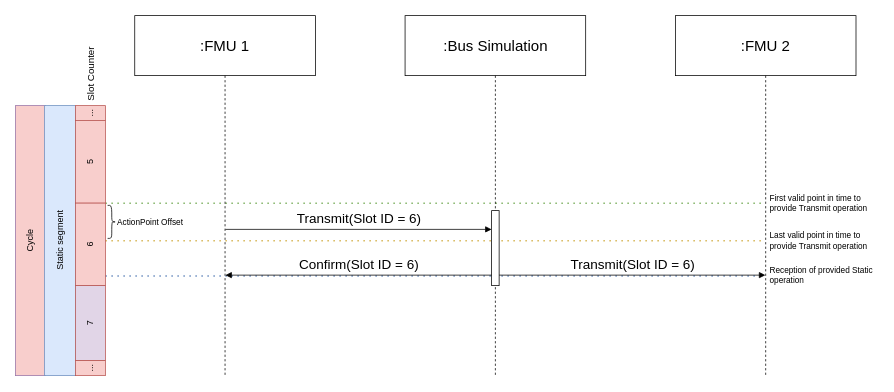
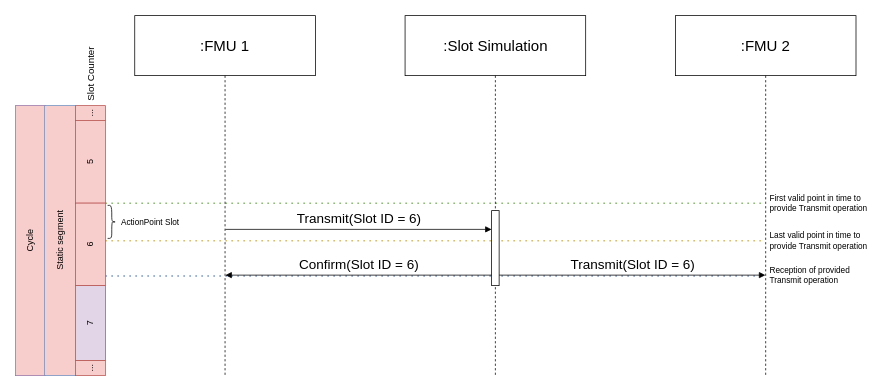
  <mxCell id="0" />
  <mxCell id="1" parent="0" />
  <mxCell id="2" value="" style="endArrow=none;dashed=1;html=1;dashPattern=1 3;strokeWidth=2;rounded=0;exitX=1;exitY=1;exitDx=0;exitDy=0;fillColor=#d5e8d4;strokeColor=#82b366;movable=1;resizable=1;rotatable=1;deletable=1;editable=1;locked=0;connectable=1;" parent="1" edge="1"><mxGeometry width="50" height="50" relative="1" as="geometry"><mxPoint x="140" y="270" as="sourcePoint" /><mxPoint x="1019.915" y="270" as="targetPoint" /></mxGeometry></mxCell>
  <mxCell id="3" value="" style="endArrow=none;dashed=1;html=1;dashPattern=1 3;strokeWidth=2;rounded=0;exitX=1;exitY=1;exitDx=0;exitDy=0;fillColor=#dae8fc;strokeColor=#6c8ebf;movable=1;resizable=1;rotatable=1;deletable=1;editable=1;locked=0;connectable=1;" parent="1" edge="1"><mxGeometry width="50" height="50" relative="1" as="geometry"><mxPoint x="140" y="367" as="sourcePoint" /><mxPoint x="1020" y="367" as="targetPoint" /></mxGeometry></mxCell>
  <mxCell id="4" value="" style="endArrow=none;dashed=1;html=1;dashPattern=1 3;strokeWidth=2;rounded=0;exitX=1;exitY=1;exitDx=0;exitDy=0;fillColor=#fff2cc;strokeColor=#d6b656;movable=1;resizable=1;rotatable=1;deletable=1;editable=1;locked=0;connectable=1;" parent="1" edge="1"><mxGeometry width="50" height="50" relative="1" as="geometry"><mxPoint x="140" y="320" as="sourcePoint" /><mxPoint x="1019.915" y="320" as="targetPoint" /></mxGeometry></mxCell>
  <mxCell id="5" value="&lt;font style=&quot;font-size: 20px;&quot;&gt;:FMU 1&lt;/font&gt;" style="shape=umlLifeline;perimeter=lifelinePerimeter;whiteSpace=wrap;html=1;container=1;dropTarget=0;collapsible=0;recursiveResize=0;outlineConnect=0;portConstraint=eastwest;newEdgeStyle={&quot;curved&quot;:0,&quot;rounded&quot;:0};size=80;" parent="1" vertex="1"><mxGeometry x="179.17" y="20" width="240.83" height="480" as="geometry" /></mxCell>
  <mxCell id="6" value="&lt;font style=&quot;font-size: 20px;&quot;&gt;:FMU 2&lt;/font&gt;" style="shape=umlLifeline;perimeter=lifelinePerimeter;whiteSpace=wrap;html=1;container=1;dropTarget=0;collapsible=0;recursiveResize=0;outlineConnect=0;portConstraint=eastwest;newEdgeStyle={&quot;curved&quot;:0,&quot;rounded&quot;:0};size=80;" parent="1" vertex="1"><mxGeometry x="900" y="20" width="240.83" height="480" as="geometry" /></mxCell>
- <mxCell id="7" value="&lt;font style=&quot;font-size: 20px;&quot;&gt;:Bus Simulation&lt;/font&gt;" style="shape=umlLifeline;perimeter=lifelinePerimeter;whiteSpace=wrap;html=1;container=1;dropTarget=0;collapsible=0;recursiveResize=0;outlineConnect=0;portConstraint=eastwest;newEdgeStyle={&quot;curved&quot;:0,&quot;rounded&quot;:0};size=80;" parent="1" vertex="1"><mxGeometry x="539.59" y="20" width="240.83" height="480" as="geometry" /></mxCell>
+ <mxCell id="7" value="&lt;font style=&quot;font-size: 20px;&quot;&gt;:Slot Simulation&lt;/font&gt;" style="shape=umlLifeline;perimeter=lifelinePerimeter;whiteSpace=wrap;html=1;container=1;dropTarget=0;collapsible=0;recursiveResize=0;outlineConnect=0;portConstraint=eastwest;newEdgeStyle={&quot;curved&quot;:0,&quot;rounded&quot;:0};size=80;" parent="1" vertex="1"><mxGeometry x="539.59" y="20" width="240.83" height="480" as="geometry" /></mxCell>
  <mxCell id="8" value="" style="html=1;points=[[0,0,0,0,5],[0,1,0,0,-5],[1,0,0,0,5],[1,1,0,0,-5]];perimeter=orthogonalPerimeter;outlineConnect=0;targetShapes=umlLifeline;portConstraint=eastwest;newEdgeStyle={&quot;curved&quot;:0,&quot;rounded&quot;:0};fillColor=default;" parent="7" vertex="1"><mxGeometry x="115.41" y="260" width="10" height="100" as="geometry" /></mxCell>
  <mxCell id="9" value="&lt;font style=&quot;font-size: 18px;&quot;&gt;Transmit(Slot ID = 6)&lt;/font&gt;" style="html=1;verticalAlign=bottom;endArrow=block;curved=0;rounded=0;" parent="1" edge="1"><mxGeometry width="80" relative="1" as="geometry"><mxPoint x="299.998" y="305" as="sourcePoint" /><mxPoint x="655" y="305" as="targetPoint" /><Array as="points" /></mxGeometry></mxCell>
  <mxCell id="10" value="&lt;font style=&quot;font-size: 18px;&quot;&gt;Transmit&lt;/font&gt;&lt;span style=&quot;font-size: 18px;&quot;&gt;(Slot ID = 6)&lt;/span&gt;" style="html=1;verticalAlign=bottom;endArrow=block;curved=0;rounded=0;" parent="1" edge="1"><mxGeometry width="80" relative="1" as="geometry"><mxPoint x="665" y="366" as="sourcePoint" /><mxPoint x="1020" y="366" as="targetPoint" /></mxGeometry></mxCell>
  <mxCell id="11" value="Cycle" style="rounded=0;whiteSpace=wrap;html=1;fillColor=#f8cecc;strokeColor=#9673a6;horizontal=0;" parent="1" vertex="1"><mxGeometry x="20" y="140" width="40" height="360" as="geometry" /></mxCell>
- <mxCell id="12" value="Static segment" style="rounded=0;whiteSpace=wrap;html=1;fillColor=#dae8fc;strokeColor=#6c8ebf;horizontal=0;" parent="1" vertex="1"><mxGeometry x="59" y="140" width="41" height="360" as="geometry" /></mxCell>
+ <mxCell id="12" value="Static segment" style="rounded=0;whiteSpace=wrap;html=1;fillColor=#f8cecc;strokeColor=#6c8ebf;horizontal=0;" parent="1" vertex="1"><mxGeometry x="59" y="140" width="41" height="360" as="geometry" /></mxCell>
  <mxCell id="13" value="5" style="rounded=0;whiteSpace=wrap;html=1;fillColor=#f8cecc;strokeColor=#b85450;horizontal=0;" parent="1" vertex="1"><mxGeometry x="100" y="160" width="40" height="110" as="geometry" /></mxCell>
  <mxCell id="14" value="6" style="rounded=0;whiteSpace=wrap;html=1;fillColor=#f8cecc;strokeColor=#b85450;horizontal=0;" parent="1" vertex="1"><mxGeometry x="100" y="270" width="40" height="110" as="geometry" /></mxCell>
  <mxCell id="15" value="7" style="rounded=0;whiteSpace=wrap;html=1;fillColor=#e1d5e7;strokeColor=#b85450;horizontal=0;" parent="1" vertex="1"><mxGeometry x="100" y="380" width="40" height="100" as="geometry" /></mxCell>
  <mxCell id="16" value="" style="ellipse;whiteSpace=wrap;html=1;align=center;aspect=fixed;fillColor=none;strokeColor=none;resizable=0;perimeter=centerPerimeter;rotatable=0;allowArrows=0;points=[];outlineConnect=1;" parent="1" vertex="1"><mxGeometry x="720" y="340" width="10" height="10" as="geometry" /></mxCell>
  <mxCell id="17" value="Slot Counter" style="text;html=1;align=center;verticalAlign=middle;whiteSpace=wrap;rounded=0;rotation=-90;direction=south;fontSize=13;" parent="1" vertex="1"><mxGeometry x="79" y="80" width="82" height="35.5" as="geometry" /></mxCell>
  <mxCell id="18" value="..." style="rounded=0;whiteSpace=wrap;html=1;fillColor=#f8cecc;strokeColor=#b85450;horizontal=0;" parent="1" vertex="1"><mxGeometry x="100" y="140" width="40" height="20" as="geometry" /></mxCell>
  <mxCell id="19" value="..." style="rounded=0;whiteSpace=wrap;html=1;fillColor=#f8cecc;strokeColor=#b85450;horizontal=0;" parent="1" vertex="1"><mxGeometry x="100" y="480" width="40" height="20" as="geometry" /></mxCell>
  <mxCell id="20" value="" style="shape=curlyBracket;whiteSpace=wrap;html=1;rounded=1;flipH=1;labelPosition=right;verticalLabelPosition=middle;align=left;verticalAlign=middle;" parent="1" vertex="1"><mxGeometry x="143" y="273" width="11" height="44" as="geometry" /></mxCell>
- <mxCell id="21" value="&lt;span style=&quot;font-size: 11px;&quot;&gt;ActionPoint Offset&lt;/span&gt;" style="text;html=1;align=center;verticalAlign=middle;whiteSpace=wrap;rounded=0;fontSize=11;" parent="1" vertex="1"><mxGeometry x="135" y="288.5" width="130" height="13" as="geometry" /></mxCell>
+ <mxCell id="21" value="&lt;span style=&quot;font-size: 11px;&quot;&gt;ActionPoint Slot&lt;/span&gt;" style="text;html=1;align=center;verticalAlign=middle;whiteSpace=wrap;rounded=0;fontSize=11;" parent="1" vertex="1"><mxGeometry x="135" y="288.5" width="130" height="13" as="geometry" /></mxCell>
  <mxCell id="22" style="edgeStyle=orthogonalEdgeStyle;rounded=0;orthogonalLoop=1;jettySize=auto;html=1;exitX=0.5;exitY=1;exitDx=0;exitDy=0;" parent="1" source="21" target="21" edge="1"><mxGeometry relative="1" as="geometry" /></mxCell>
  <mxCell id="23" value="First valid point in time to provide Transmit operation" style="text;html=1;strokeColor=none;fillColor=none;align=left;verticalAlign=middle;whiteSpace=wrap;rounded=0;fontSize=11;" parent="1" vertex="1"><mxGeometry x="1024" y="245" width="146" height="50" as="geometry" /></mxCell>
  <mxCell id="24" value="Last valid point in time to provide Transmit operation" style="text;html=1;strokeColor=none;fillColor=none;align=left;verticalAlign=middle;whiteSpace=wrap;rounded=0;fontSize=11;" parent="1" vertex="1"><mxGeometry x="1024" y="295" width="146" height="50" as="geometry" /></mxCell>
- <mxCell id="25" value="Reception of provided Static operation" style="text;html=1;strokeColor=none;fillColor=none;align=left;verticalAlign=middle;whiteSpace=wrap;rounded=0;fontSize=11;" parent="1" vertex="1"><mxGeometry x="1024" y="341" width="146" height="50" as="geometry" /></mxCell>
+ <mxCell id="25" value="Reception of provided Transmit operation" style="text;html=1;strokeColor=none;fillColor=none;align=left;verticalAlign=middle;whiteSpace=wrap;rounded=0;fontSize=11;" parent="1" vertex="1"><mxGeometry x="1024" y="341" width="146" height="50" as="geometry" /></mxCell>
  <mxCell id="26" value="&lt;font style=&quot;font-size: 18px;&quot;&gt;Confirm(Slot ID = 6)&lt;/font&gt;" style="html=1;verticalAlign=bottom;endArrow=none;curved=0;rounded=0;startArrow=block;startFill=1;endFill=0;" edge="1" parent="1"><mxGeometry width="80" relative="1" as="geometry"><mxPoint x="299.998" y="366" as="sourcePoint" /><mxPoint x="655" y="366" as="targetPoint" /><Array as="points" /></mxGeometry></mxCell>
